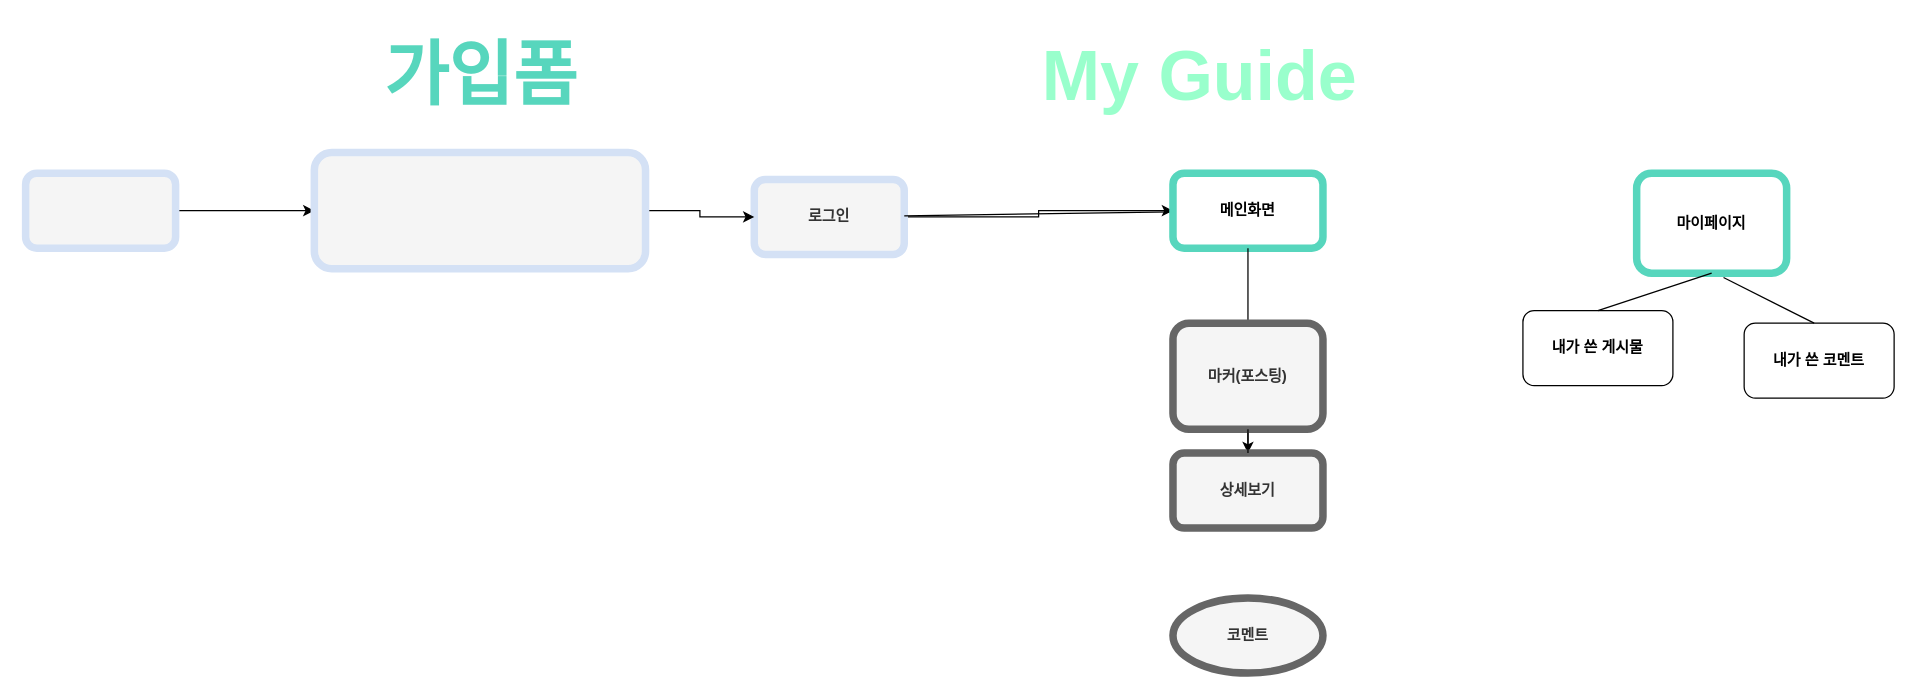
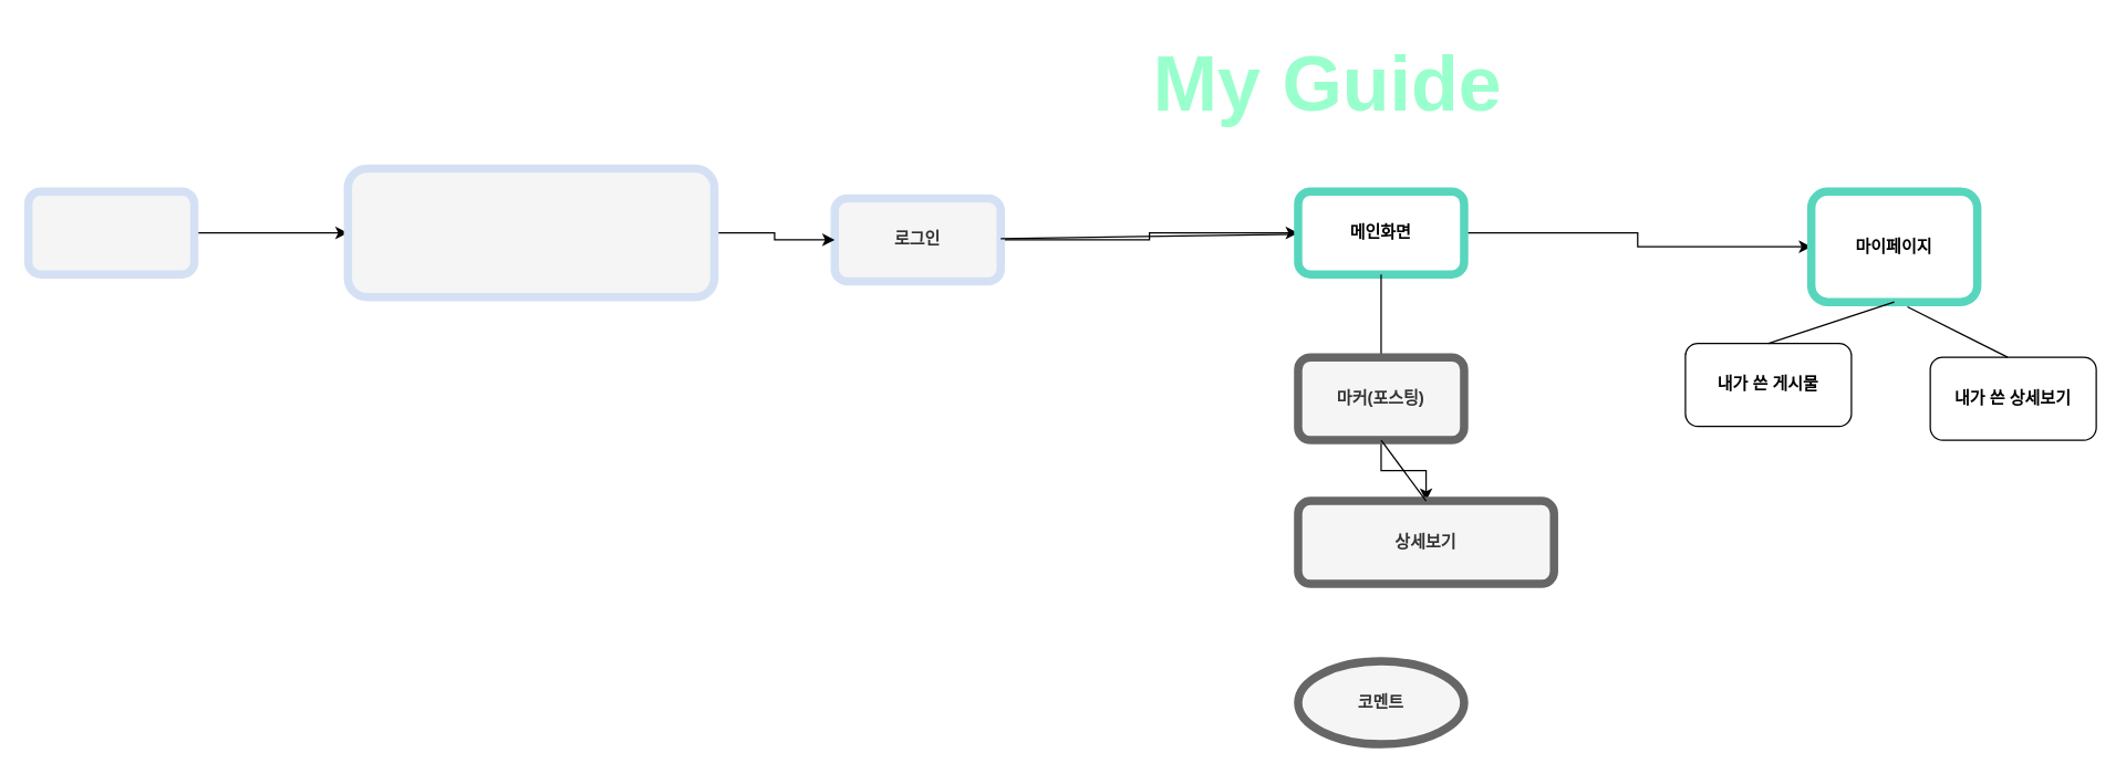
  <mxCell id="0" />
  <mxCell id="1" parent="0" />
  <mxCell id="2" style="edgeStyle=orthogonalEdgeStyle;rounded=0;orthogonalLoop=1;jettySize=auto;html=1;" edge="1" parent="1" source="3" target="6"><mxGeometry relative="1" as="geometry" /></mxCell>
  <mxCell id="3" value="로그인" style="rounded=1;whiteSpace=wrap;html=1;fillColor=#F5F5F5;strokeColor=#D4E1F5;strokeWidth=6;fontStyle=1;fontColor=#333333;" vertex="1" parent="1"><mxGeometry x="603" y="143" width="120" height="60" as="geometry" /></mxCell>
  <mxCell id="4" value="" style="endArrow=none;html=1;rounded=0;" edge="1" parent="1" source="3" target="6"><mxGeometry width="50" height="50" relative="1" as="geometry"><mxPoint x="1011" y="233" as="sourcePoint" /><mxPoint x="916" y="171" as="targetPoint" /></mxGeometry></mxCell>
+ <mxCell id="5" style="edgeStyle=orthogonalEdgeStyle;rounded=0;orthogonalLoop=1;jettySize=auto;html=1;entryX=0;entryY=0.5;entryDx=0;entryDy=0;" edge="1" parent="1" source="6" target="13"><mxGeometry relative="1" as="geometry" /></mxCell>
  <mxCell id="6" value="메인화면" style="rounded=1;whiteSpace=wrap;html=1;strokeWidth=6;strokeColor=#57D6BD;fontStyle=1" vertex="1" parent="1"><mxGeometry x="938" y="138" width="120" height="60" as="geometry" /></mxCell>
  <mxCell id="7" value="" style="endArrow=none;html=1;rounded=0;exitX=0.5;exitY=1;exitDx=0;exitDy=0;" edge="1" parent="1" source="6" target="9"><mxGeometry width="50" height="50" relative="1" as="geometry"><mxPoint x="1120" y="233" as="sourcePoint" /><mxPoint x="1005" y="236" as="targetPoint" /></mxGeometry></mxCell>
  <mxCell id="8" value="" style="edgeStyle=orthogonalEdgeStyle;rounded=0;orthogonalLoop=1;jettySize=auto;html=1;" edge="1" parent="1" source="9" target="10"><mxGeometry relative="1" as="geometry" /></mxCell>
- <mxCell id="9" value="마커(포스팅)" style="rounded=1;whiteSpace=wrap;html=1;strokeWidth=6;strokeColor=#666666;fillColor=#f5f5f5;fontColor=#333333;fontStyle=1" vertex="1" parent="1"><mxGeometry x="938" y="258" width="120" height="85" as="geometry" /></mxCell>
- <mxCell id="10" value="상세보기" style="rounded=1;whiteSpace=wrap;html=1;strokeColor=#666666;strokeWidth=6;fillColor=#f5f5f5;fontColor=#333333;fontStyle=1" vertex="1" parent="1"><mxGeometry x="938" y="362" width="120" height="60" as="geometry" /></mxCell>
+ <mxCell id="9" value="마커(포스팅)" style="rounded=1;whiteSpace=wrap;html=1;strokeWidth=6;strokeColor=#666666;fillColor=#f5f5f5;fontColor=#333333;fontStyle=1" vertex="1" parent="1"><mxGeometry x="938" y="258" width="120" height="60" as="geometry" /></mxCell>
+ <mxCell id="10" value="상세보기" style="rounded=1;whiteSpace=wrap;html=1;strokeColor=#666666;strokeWidth=6;fillColor=#f5f5f5;fontColor=#333333;fontStyle=1" vertex="1" parent="1"><mxGeometry x="938" y="362" width="185" height="60" as="geometry" /></mxCell>
  <mxCell id="11" value="" style="endArrow=none;html=1;rounded=0;entryX=0.5;entryY=1;entryDx=0;entryDy=0;exitX=0.5;exitY=0;exitDx=0;exitDy=0;" edge="1" parent="1" source="10" target="9"><mxGeometry width="50" height="50" relative="1" as="geometry"><mxPoint x="973" y="375" as="sourcePoint" /><mxPoint x="1023" y="325" as="targetPoint" /></mxGeometry></mxCell>
  <mxCell id="12" value="코멘트" style="ellipse;whiteSpace=wrap;html=1;strokeWidth=6;fillColor=#f5f5f5;fontColor=#333333;strokeColor=#666666;fontStyle=1;" vertex="1" parent="1"><mxGeometry x="938" y="478" width="120" height="60" as="geometry" /></mxCell>
  <mxCell id="13" value="마이페이지" style="rounded=1;whiteSpace=wrap;html=1;strokeColor=#57D6BD;strokeWidth=6;fontStyle=1" vertex="1" parent="1"><mxGeometry x="1309" y="138" width="120" height="80" as="geometry" /></mxCell>
  <mxCell id="14" value="내가 쓴 게시물" style="rounded=1;whiteSpace=wrap;html=1;fontStyle=1" vertex="1" parent="1"><mxGeometry x="1218" y="248" width="120" height="60" as="geometry" /></mxCell>
- <mxCell id="15" value="내가 쓴 코멘트" style="rounded=1;whiteSpace=wrap;html=1;fontStyle=1" vertex="1" parent="1"><mxGeometry x="1395" y="258" width="120" height="60" as="geometry" /></mxCell>
+ <mxCell id="15" value="내가 쓴 상세보기" style="rounded=1;whiteSpace=wrap;html=1;fontStyle=1" vertex="1" parent="1"><mxGeometry x="1395" y="258" width="120" height="60" as="geometry" /></mxCell>
  <mxCell id="16" value="" style="endArrow=none;html=1;rounded=0;entryX=0.5;entryY=0;entryDx=0;entryDy=0;exitX=0.5;exitY=1;exitDx=0;exitDy=0;" edge="1" parent="1" source="13" target="14"><mxGeometry width="50" height="50" relative="1" as="geometry"><mxPoint x="1363" y="203" as="sourcePoint" /><mxPoint x="1311" y="338" as="targetPoint" /></mxGeometry></mxCell>
  <mxCell id="17" value="My Guide&lt;br style=&quot;font-size: 56px;&quot;&gt;" style="text;html=1;align=center;verticalAlign=middle;resizable=0;points=[];autosize=1;strokeColor=none;fillColor=none;fontSize=56;fontStyle=1;fontColor=#99FFCC;labelBorderColor=none;rounded=1;glass=0;arcSize=0;" vertex="1" parent="1"><mxGeometry x="824" y="20" width="270" height="79" as="geometry" /></mxCell>
  <mxCell id="18" value="" style="endArrow=none;html=1;rounded=0;entryX=0.5;entryY=0;entryDx=0;entryDy=0;exitX=0.579;exitY=1.044;exitDx=0;exitDy=0;exitPerimeter=0;" edge="1" parent="1" source="13"><mxGeometry width="50" height="50" relative="1" as="geometry"><mxPoint x="1547" y="198" as="sourcePoint" /><mxPoint x="1451" y="258" as="targetPoint" /></mxGeometry></mxCell>
  <mxCell id="19" style="edgeStyle=orthogonalEdgeStyle;rounded=0;orthogonalLoop=1;jettySize=auto;html=1;fontSize=56;fontColor=#99FFCC;entryX=0;entryY=0.5;entryDx=0;entryDy=0;" edge="1" parent="1" source="20" target="22"><mxGeometry relative="1" as="geometry"><mxPoint x="244" y="164" as="targetPoint" /></mxGeometry></mxCell>
  <mxCell id="20" value="" style="rounded=1;whiteSpace=wrap;html=1;glass=0;labelBorderColor=none;strokeColor=#D4E1F5;strokeWidth=6;fontSize=56;fontColor=#99FFCC;fillColor=#F5F5F5;" vertex="1" parent="1"><mxGeometry x="20" y="138" width="120" height="60" as="geometry" /></mxCell>
  <mxCell id="21" style="edgeStyle=orthogonalEdgeStyle;rounded=0;orthogonalLoop=1;jettySize=auto;html=1;entryX=0;entryY=0.5;entryDx=0;entryDy=0;fontSize=56;fontColor=#99FFCC;" edge="1" parent="1" source="22" target="3"><mxGeometry relative="1" as="geometry" /></mxCell>
  <mxCell id="22" value="" style="whiteSpace=wrap;html=1;rounded=1;glass=0;labelBorderColor=none;strokeColor=#D4E1F5;strokeWidth=6;fontSize=56;fontColor=#99FFCC;fillColor=#F5F5F5;" vertex="1" parent="1"><mxGeometry x="251" y="121.5" width="265" height="93" as="geometry" /></mxCell>
- <mxCell id="23" value="가입폼&lt;br&gt;" style="text;html=1;align=center;verticalAlign=middle;resizable=0;points=[];autosize=1;strokeColor=none;fillColor=none;fontSize=56;fontColor=#57D6BD;fontStyle=1" vertex="1" parent="1"><mxGeometry x="290.5" y="20" width="186" height="79" as="geometry" /></mxCell>
